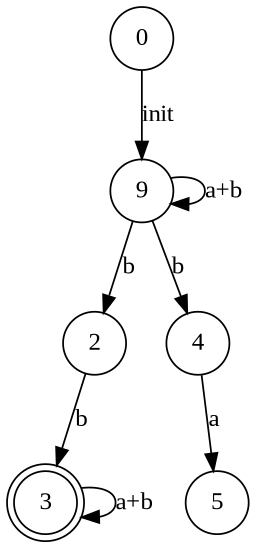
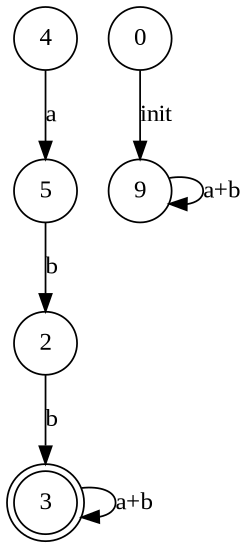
  digraph {
    fontname="Liberation Serif"
    rankdir=TB
    node [fontname="Liberation Serif" shape=circle]
    edge [fontname="Liberation Serif"]
    3 [shape=doublecircle]
    n2 [label=9]
    0
    2
    4
    5
    3 -> 3 [label="a+b"]
    n2 -> n2 [label="a+b"]
-   n2 -> 2 [label=b]
-   n2 -> 4 [label=b]
+   5 -> 2 [label=b]
    0 -> n2 [label=init]
    2 -> 3 [label=b]
    4 -> 5 [label=a]
  }
